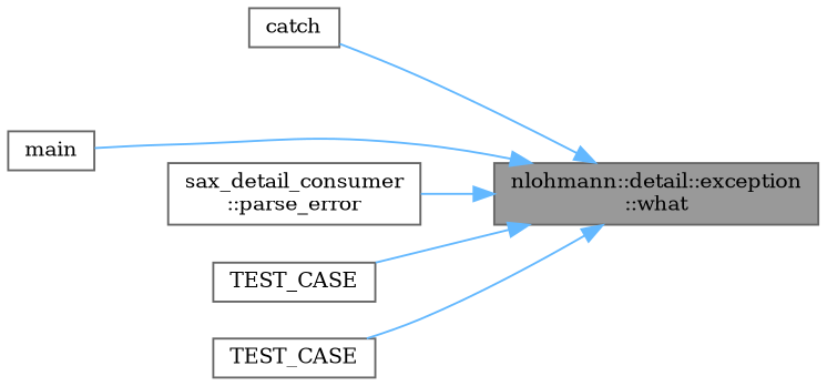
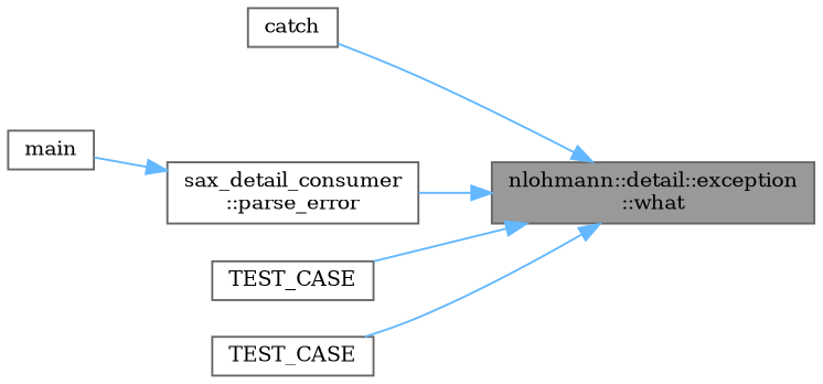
  digraph {
    fontname="DejaVu Serif"
    rankdir=RL
    node [color=grey40 fillcolor=white fontname="DejaVu Serif" fontsize=10 shape=box style=filled]
    edge [color=steelblue1 dir=back fontname="DejaVu Serif" fontsize=10 labelfontname=Helvetica labelfontsize=10 style=solid]
    n1 [color=gray40 fillcolor=grey60 fontcolor=black height=0.2 label="nlohmann::detail::exception\l::what" width=0.4]
    n2 [height=0.2 label=catch width=0.4]
    n3 [height=0.2 label=main width=0.4]
    n4 [height=0.2 label="sax_detail_consumer\l::parse_error" width=0.4]
    n5 [height=0.2 label=TEST_CASE width=0.4]
    n6 [height=0.2 label=TEST_CASE width=0.4]
    n1 -> n2
-   n1 -> n3
+   n4 -> n3
    n1 -> n4
    n1 -> n5
    n1 -> n6
  }
